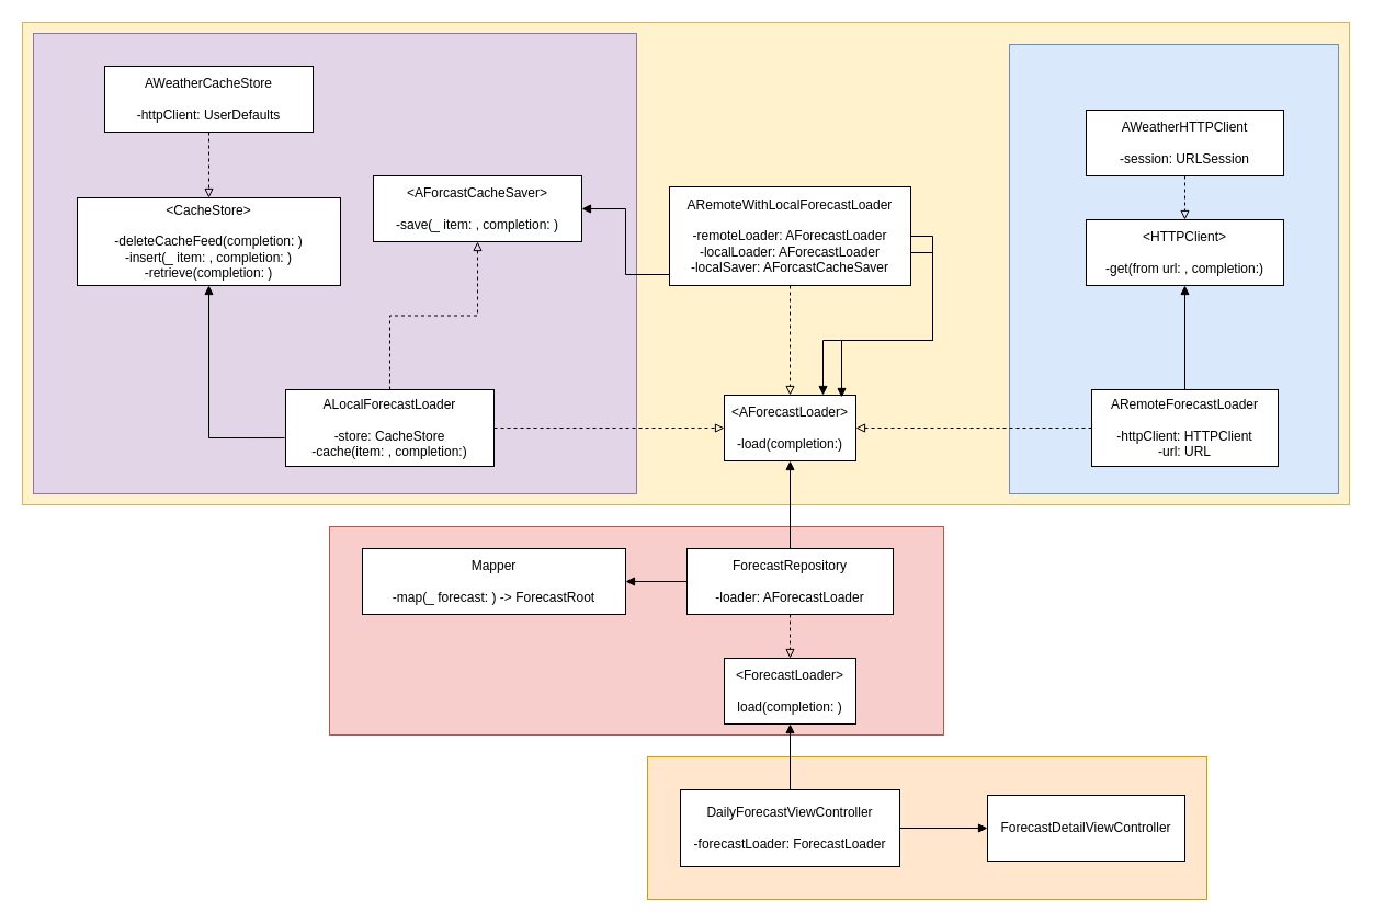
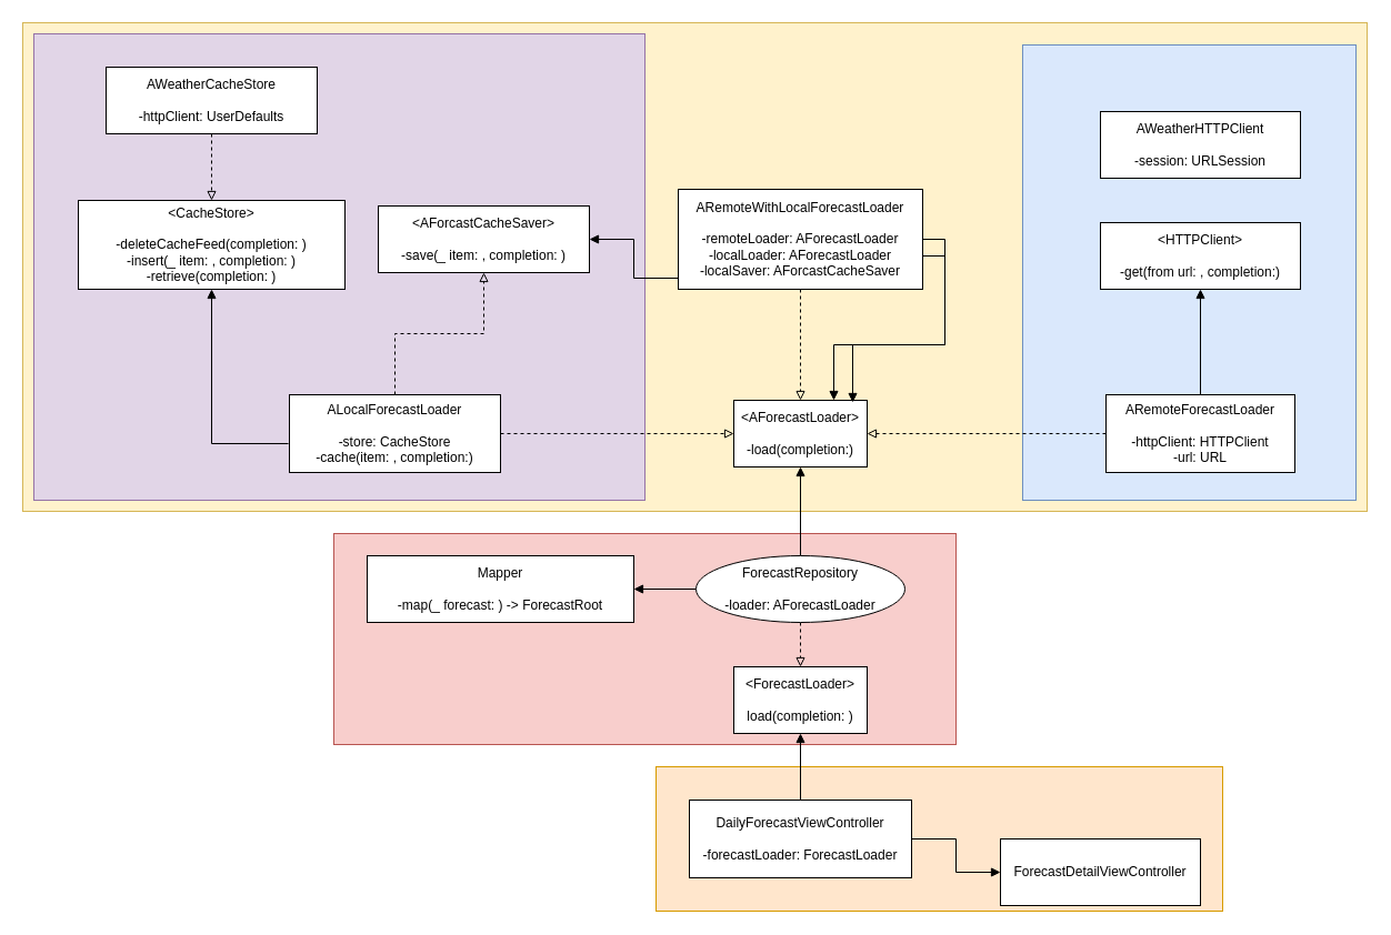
  <mxCell id="0" />
  <mxCell id="1" parent="0" />
  <mxCell id="2" value="" style="rounded=0;whiteSpace=wrap;html=1;fillColor=#ffe6cc;strokeColor=#d79b00;" vertex="1" parent="1"><mxGeometry x="590" y="690" width="510" height="130" as="geometry" /></mxCell>
  <mxCell id="3" value="" style="rounded=0;whiteSpace=wrap;html=1;fillColor=#f8cecc;strokeColor=#b85450;" vertex="1" parent="1"><mxGeometry x="300" y="480" width="560" height="190" as="geometry" /></mxCell>
  <mxCell id="4" value="" style="rounded=0;whiteSpace=wrap;html=1;fillColor=#fff2cc;strokeColor=#d6b656;" vertex="1" parent="1"><mxGeometry x="20" y="20" width="1210" height="440" as="geometry" /></mxCell>
  <mxCell id="5" value="" style="rounded=0;whiteSpace=wrap;html=1;fillColor=#dae8fc;strokeColor=#6c8ebf;" vertex="1" parent="1"><mxGeometry x="920" width="300" height="410" as="geometry" y="40" /></mxCell>
  <mxCell id="6" value="" style="rounded=0;whiteSpace=wrap;html=1;fillColor=#e1d5e7;strokeColor=#9673a6;" vertex="1" parent="1"><mxGeometry x="30" y="30" width="550" height="420" as="geometry" /></mxCell>
  <mxCell id="7" value="&lt;div&gt;&amp;lt;AForecastLoader&amp;gt;&lt;/div&gt;&lt;div&gt;&lt;br&gt;&lt;/div&gt;&lt;div&gt;-load(completion:)&lt;br&gt;&lt;/div&gt;" style="rounded=0;whiteSpace=wrap;html=1;" vertex="1" parent="1"><mxGeometry x="660" y="360" width="120" height="60" as="geometry" /></mxCell>
  <mxCell id="8" style="edgeStyle=orthogonalEdgeStyle;rounded=0;orthogonalLoop=1;jettySize=auto;html=1;exitX=0.5;exitY=1;exitDx=0;exitDy=0;dashed=1;endArrow=block;endFill=0;" edge="1" parent="1" source="12" target="7"><mxGeometry relative="1" as="geometry" /></mxCell>
  <mxCell id="9" style="edgeStyle=orthogonalEdgeStyle;rounded=0;orthogonalLoop=1;jettySize=auto;html=1;entryX=0.75;entryY=0;entryDx=0;entryDy=0;endArrow=block;endFill=1;exitX=1;exitY=0.5;exitDx=0;exitDy=0;" edge="1" parent="1" source="12" target="7"><mxGeometry relative="1" as="geometry"><mxPoint x="750" y="284" as="sourcePoint" /></mxGeometry></mxCell>
  <mxCell id="10" style="edgeStyle=orthogonalEdgeStyle;rounded=0;orthogonalLoop=1;jettySize=auto;html=1;endArrow=block;endFill=1;exitX=1;exitY=0.667;exitDx=0;exitDy=0;exitPerimeter=0;entryX=0.892;entryY=0.033;entryDx=0;entryDy=0;entryPerimeter=0;" edge="1" parent="1" source="12" target="7"><mxGeometry relative="1" as="geometry"><mxPoint x="771" y="380" as="targetPoint" /></mxGeometry></mxCell>
  <mxCell id="11" style="edgeStyle=orthogonalEdgeStyle;rounded=0;orthogonalLoop=1;jettySize=auto;html=1;endArrow=block;endFill=1;exitX=0.045;exitY=0.889;exitDx=0;exitDy=0;exitPerimeter=0;" edge="1" parent="1" source="12" target="23"><mxGeometry relative="1" as="geometry" /></mxCell>
  <mxCell id="12" value="&lt;div&gt;ARemoteWithLocalForecastLoader&lt;/div&gt;&lt;div&gt;&lt;br&gt;&lt;/div&gt;&lt;div&gt;-remoteLoader: AForecastLoader&lt;/div&gt;&lt;div&gt;-localLoader: AForecastLoader&lt;/div&gt;&lt;div&gt;-localSaver: AForcastCacheSaver&lt;/div&gt;" style="rounded=0;whiteSpace=wrap;html=1;" vertex="1" parent="1"><mxGeometry x="610" y="170" width="220" height="90" as="geometry" /></mxCell>
  <mxCell id="13" style="edgeStyle=orthogonalEdgeStyle;rounded=0;orthogonalLoop=1;jettySize=auto;html=1;entryX=1;entryY=0.5;entryDx=0;entryDy=0;endArrow=block;endFill=0;dashed=1;exitX=0;exitY=0.5;exitDx=0;exitDy=0;" edge="1" parent="1" source="15" target="7"><mxGeometry relative="1" as="geometry"><Array as="points"><mxPoint x="890" y="390" /><mxPoint x="890" y="390" /></Array></mxGeometry></mxCell>
  <mxCell id="14" style="edgeStyle=orthogonalEdgeStyle;rounded=0;orthogonalLoop=1;jettySize=auto;html=1;entryX=0.5;entryY=1;entryDx=0;entryDy=0;endArrow=block;endFill=1;" edge="1" parent="1" source="15" target="16"><mxGeometry relative="1" as="geometry"><mxPoint x="1090" y="230" as="sourcePoint" /></mxGeometry></mxCell>
  <mxCell id="15" value="&lt;div&gt;ARemoteForecastLoader&lt;/div&gt;&lt;div&gt;&lt;br&gt;&lt;/div&gt;&lt;div&gt;-httpClient: HTTPClient&lt;/div&gt;&lt;div&gt;-url: URL&lt;br&gt;&lt;/div&gt;" style="rounded=0;whiteSpace=wrap;html=1;" vertex="1" parent="1"><mxGeometry x="995" y="355" width="170" height="70" as="geometry" /></mxCell>
  <mxCell id="16" value="&lt;div&gt;&amp;lt;HTTPClient&amp;gt;&lt;/div&gt;&lt;div&gt;&lt;br&gt;&lt;/div&gt;&lt;div&gt;-get(from url: , completion:)&lt;br&gt;&lt;/div&gt;" style="rounded=0;whiteSpace=wrap;html=1;" vertex="1" parent="1"><mxGeometry x="990" y="200" width="180" height="60" as="geometry" /></mxCell>
- <mxCell id="17" style="edgeStyle=orthogonalEdgeStyle;rounded=0;orthogonalLoop=1;jettySize=auto;html=1;exitX=0.5;exitY=1;exitDx=0;exitDy=0;entryX=0.5;entryY=0;entryDx=0;entryDy=0;endArrow=block;endFill=0;dashed=1;" edge="1" parent="1" source="18" target="16"><mxGeometry relative="1" as="geometry" /></mxCell>
  <mxCell id="18" value="&lt;div&gt;AWeatherHTTPClient&lt;/div&gt;&lt;div&gt;&lt;br&gt;&lt;/div&gt;&lt;div&gt;-session: URLSession&lt;br&gt;&lt;/div&gt;" style="rounded=0;whiteSpace=wrap;html=1;" vertex="1" parent="1"><mxGeometry x="990" y="100" width="180" height="60" as="geometry" /></mxCell>
  <mxCell id="19" style="edgeStyle=orthogonalEdgeStyle;rounded=0;orthogonalLoop=1;jettySize=auto;html=1;exitX=1;exitY=0.5;exitDx=0;exitDy=0;dashed=1;endArrow=block;endFill=0;" edge="1" parent="1" source="22" target="7"><mxGeometry relative="1" as="geometry" /></mxCell>
  <mxCell id="20" style="edgeStyle=orthogonalEdgeStyle;rounded=0;orthogonalLoop=1;jettySize=auto;html=1;dashed=1;endArrow=block;endFill=0;entryX=0.5;entryY=1;entryDx=0;entryDy=0;" edge="1" parent="1" source="22" target="23"><mxGeometry relative="1" as="geometry"><mxPoint x="540" y="280" as="targetPoint" /></mxGeometry></mxCell>
  <mxCell id="21" style="edgeStyle=orthogonalEdgeStyle;rounded=0;orthogonalLoop=1;jettySize=auto;html=1;endArrow=block;endFill=1;exitX=-0.005;exitY=0.629;exitDx=0;exitDy=0;exitPerimeter=0;" edge="1" parent="1" source="22" target="24"><mxGeometry relative="1" as="geometry" /></mxCell>
  <mxCell id="22" value="&lt;div&gt;ALocalForecastLoader&lt;/div&gt;&lt;div&gt;&lt;br&gt;&lt;/div&gt;&lt;div&gt;-store: CacheStore&lt;br&gt;&lt;/div&gt;&lt;div&gt;-cache(item: , completion:)&lt;br&gt;&lt;/div&gt;" style="rounded=0;whiteSpace=wrap;html=1;" vertex="1" parent="1"><mxGeometry x="260" y="355" width="190" height="70" as="geometry" /></mxCell>
- <mxCell id="23" value="&amp;lt;AForcastCacheSaver&amp;gt;&lt;div&gt;&lt;br&gt;&lt;/div&gt;&lt;div&gt;-save(_ item: , completion: )&lt;br&gt;&lt;/div&gt;" style="rounded=0;whiteSpace=wrap;html=1;" vertex="1" parent="1"><mxGeometry x="340" y="160" width="190" height="60" as="geometry" /></mxCell>
+ <mxCell id="23" value="&amp;lt;AForcastCacheSaver&amp;gt;&lt;div&gt;&lt;br&gt;&lt;/div&gt;&lt;div&gt;-save(_ item: , completion: )&lt;br&gt;&lt;/div&gt;" style="rounded=0;whiteSpace=wrap;html=1;" vertex="1" parent="1"><mxGeometry x="340" y="185" width="190" height="60" as="geometry" /></mxCell>
  <mxCell id="24" value="&lt;div&gt;&amp;lt;CacheStore&amp;gt;&lt;/div&gt;&lt;div&gt;&lt;br&gt;&lt;/div&gt;&lt;div&gt;-deleteCacheFeed(completion: )&lt;br&gt;&lt;/div&gt;&lt;div&gt;-insert(_ item: , completion: )&lt;br&gt;&lt;/div&gt;&lt;div&gt;-retrieve(completion: )&lt;br&gt;&lt;/div&gt;" style="rounded=0;whiteSpace=wrap;html=1;" vertex="1" parent="1"><mxGeometry x="70" y="180" width="240" height="80" as="geometry" /></mxCell>
  <mxCell id="25" style="edgeStyle=orthogonalEdgeStyle;rounded=0;orthogonalLoop=1;jettySize=auto;html=1;entryX=0.5;entryY=0;entryDx=0;entryDy=0;endArrow=block;endFill=0;dashed=1;" edge="1" parent="1" source="26" target="24"><mxGeometry relative="1" as="geometry" /></mxCell>
  <mxCell id="26" value="&lt;div&gt;AWeatherCacheStore&lt;/div&gt;&lt;div&gt;&lt;br&gt;&lt;/div&gt;&lt;div&gt;-httpClient: UserDefaults&lt;br&gt;&lt;/div&gt;" style="rounded=0;whiteSpace=wrap;html=1;" vertex="1" parent="1"><mxGeometry x="95" y="60" width="190" height="60" as="geometry" /></mxCell>
  <mxCell id="27" value="&lt;div&gt;&amp;lt;ForecastLoader&amp;gt;&lt;/div&gt;&lt;div&gt;&lt;br&gt;&lt;/div&gt;&lt;div&gt;load(completion: )&lt;br&gt;&lt;/div&gt;" style="rounded=0;whiteSpace=wrap;html=1;" vertex="1" parent="1"><mxGeometry x="660" y="600" width="120" height="60" as="geometry" /></mxCell>
  <mxCell id="28" style="edgeStyle=orthogonalEdgeStyle;rounded=0;orthogonalLoop=1;jettySize=auto;html=1;entryX=0.5;entryY=1;entryDx=0;entryDy=0;endArrow=block;endFill=1;" edge="1" parent="1" source="31" target="7"><mxGeometry relative="1" as="geometry" /></mxCell>
  <mxCell id="29" style="edgeStyle=orthogonalEdgeStyle;rounded=0;orthogonalLoop=1;jettySize=auto;html=1;dashed=1;endArrow=block;endFill=0;" edge="1" parent="1" source="31" target="27"><mxGeometry relative="1" as="geometry" /></mxCell>
  <mxCell id="30" style="edgeStyle=orthogonalEdgeStyle;rounded=0;orthogonalLoop=1;jettySize=auto;html=1;endArrow=block;endFill=1;" edge="1" parent="1" source="31" target="32"><mxGeometry relative="1" as="geometry" /></mxCell>
- <mxCell id="31" value="&lt;div&gt;ForecastRepository&lt;/div&gt;&lt;div&gt;&lt;br&gt;&lt;/div&gt;&lt;div&gt;-loader: AForecastLoader&lt;/div&gt;" style="rounded=0;whiteSpace=wrap;html=1;" vertex="1" parent="1"><mxGeometry x="626" y="500" width="188" height="60" as="geometry" /></mxCell>
+ <mxCell id="31" value="&lt;div&gt;ForecastRepository&lt;/div&gt;&lt;div&gt;&lt;br&gt;&lt;/div&gt;&lt;div&gt;-loader: AForecastLoader&lt;/div&gt;" style="ellipse;whiteSpace=wrap;html=1;" vertex="1" parent="1"><mxGeometry x="626" y="500" width="188" height="60" as="geometry" /></mxCell>
  <mxCell id="32" value="&lt;div&gt;Mapper&lt;/div&gt;&lt;div&gt;&lt;br&gt;&lt;/div&gt;&lt;div&gt;-map(_ forecast: ) -&amp;gt; ForecastRoot&lt;br&gt;&lt;/div&gt;" style="rounded=0;whiteSpace=wrap;html=1;" vertex="1" parent="1"><mxGeometry x="330" y="500" width="240" height="60" as="geometry" /></mxCell>
  <mxCell id="33" style="edgeStyle=orthogonalEdgeStyle;rounded=0;orthogonalLoop=1;jettySize=auto;html=1;entryX=0.5;entryY=1;entryDx=0;entryDy=0;endArrow=block;endFill=1;" edge="1" parent="1" source="35" target="27"><mxGeometry relative="1" as="geometry" /></mxCell>
  <mxCell id="34" style="edgeStyle=orthogonalEdgeStyle;rounded=0;orthogonalLoop=1;jettySize=auto;html=1;entryX=0;entryY=0.5;entryDx=0;entryDy=0;endArrow=block;endFill=1;" edge="1" parent="1" source="35" target="36"><mxGeometry relative="1" as="geometry" /></mxCell>
  <mxCell id="35" value="&lt;div&gt;DailyForecastViewController&lt;/div&gt;&lt;div&gt;&lt;br&gt;&lt;/div&gt;&lt;div&gt;-forecastLoader: ForecastLoader&lt;br&gt;&lt;/div&gt;" style="rounded=0;whiteSpace=wrap;html=1;" vertex="1" parent="1"><mxGeometry y="720" width="200" height="70" as="geometry" x="620" /></mxCell>
- <mxCell id="36" value="ForecastDetailViewController" style="rounded=0;whiteSpace=wrap;html=1;" vertex="1" parent="1"><mxGeometry x="900" y="725" width="180" height="60" as="geometry" /></mxCell>
+ <mxCell id="36" value="ForecastDetailViewController" style="rounded=0;whiteSpace=wrap;html=1;" vertex="1" parent="1"><mxGeometry x="900" y="755" width="180" height="60" as="geometry" /></mxCell>
